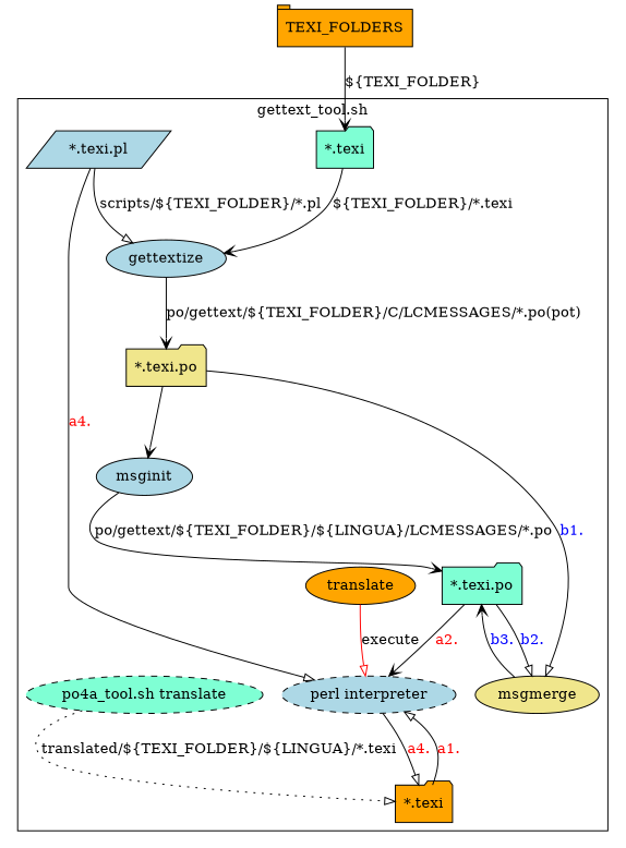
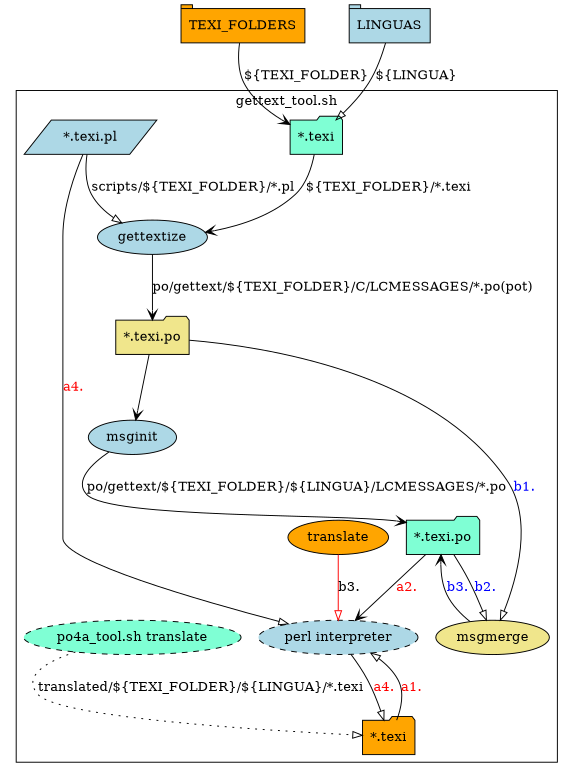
  digraph {
    compound=true
    ranksep=0.75
    node [fillcolor=lightblue shape=ellipse style=filled]
    edge [arrowhead=onormal]
    n1 [fillcolor=aquamarine label="*.texi" shape=folder]
    n2 [label=gettextize]
    n3 [fillcolor=khaki label="*.texi.po" shape=folder]
    n4 [label=msginit]
    n5 [fillcolor=khaki label=msgmerge]
    n6 [label="*.texi.pl" shape=parallelogram]
    n7 [label="perl interpreter" style="dashed,filled"]
    n8 [fillcolor=aquamarine label="*.texi.po" shape=folder]
    n9 [fillcolor=orange label="*.texi" shape=folder]
    n10 [fillcolor=orange label=translate]
    n11 [fillcolor=aquamarine label="po4a_tool.sh translate" style="dashed,filled"]
    n12 [fillcolor=orange label=TEXI_FOLDERS shape=tab]
+   n13 [label=LINGUAS shape=tab]
    subgraph cluster_1 {
      label="gettext_tool.sh"
      n1
      n2
      n3
      n4
      n5
      n6
      n7
      n8
      n9
      n10
      n11
    }
    n1 -> n2 [arrowhead=vee label="${TEXI_FOLDER}/*.texi"]
    n2 -> n3 [arrowhead=vee label="po/gettext/${TEXI_FOLDER}/C/LCMESSAGES/*.po(pot)"]
    n3 -> n4 [arrowhead=vee]
    n3 -> n5 [fontcolor=blue label="b1."]
    n4 -> n8 [arrowhead=vee label="po/gettext/${TEXI_FOLDER}/${LINGUA}/LCMESSAGES/*.po"]
    n5 -> n8 [arrowhead=vee fontcolor=blue label="b3."]
    n6 -> n2 [label="scripts/${TEXI_FOLDER}/*.pl"]
    n6 -> n7 [fontcolor=red label="a4."]
    n7 -> n9 [fontcolor=red label="a4."]
    n8 -> n5 [fontcolor=blue label="b2."]
    n8 -> n7 [arrowhead=vee fontcolor=red label="a2."]
    n9 -> n7 [fontcolor=red label="a1."]
-   n10 -> n7 [color=red label=execute]
+   n10 -> n7 [color=red label="b3."]
    n11 -> n9 [label="translated/${TEXI_FOLDER}/${LINGUA}/*.texi" style=dotted]
    n12 -> n1 [arrowhead=vee label="${TEXI_FOLDER}"]
+   n13 -> n1 [label="${LINGUA}"]
  }
